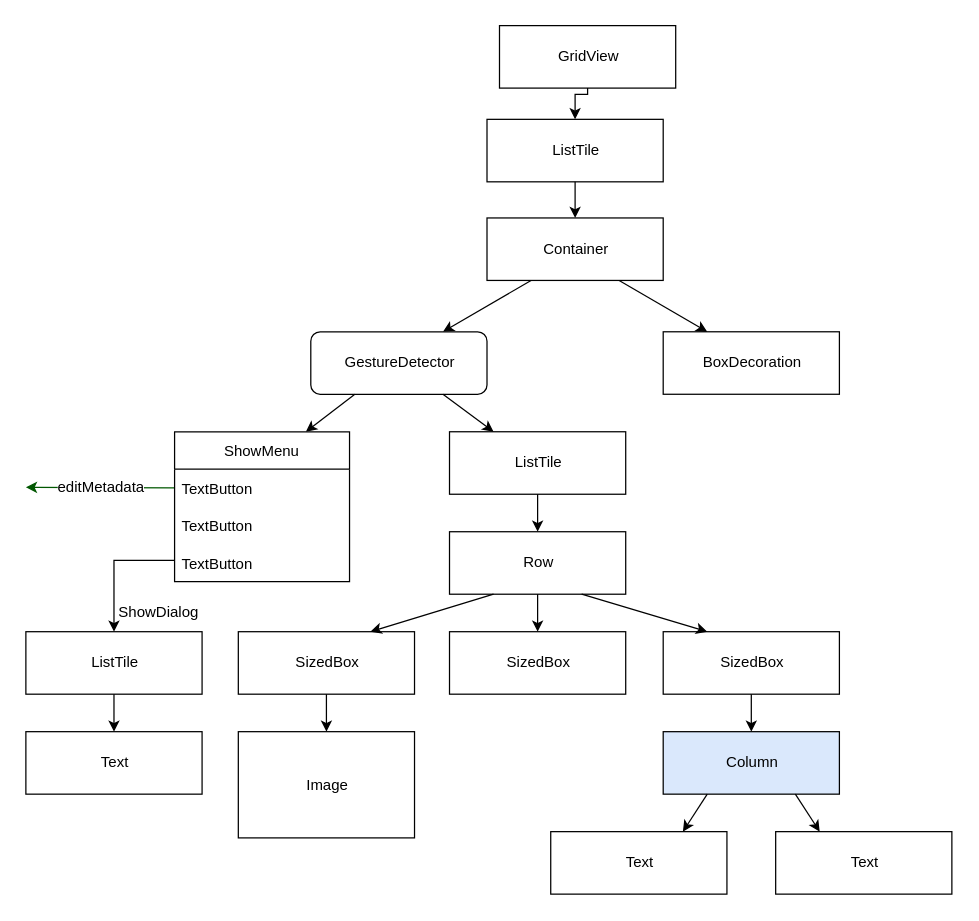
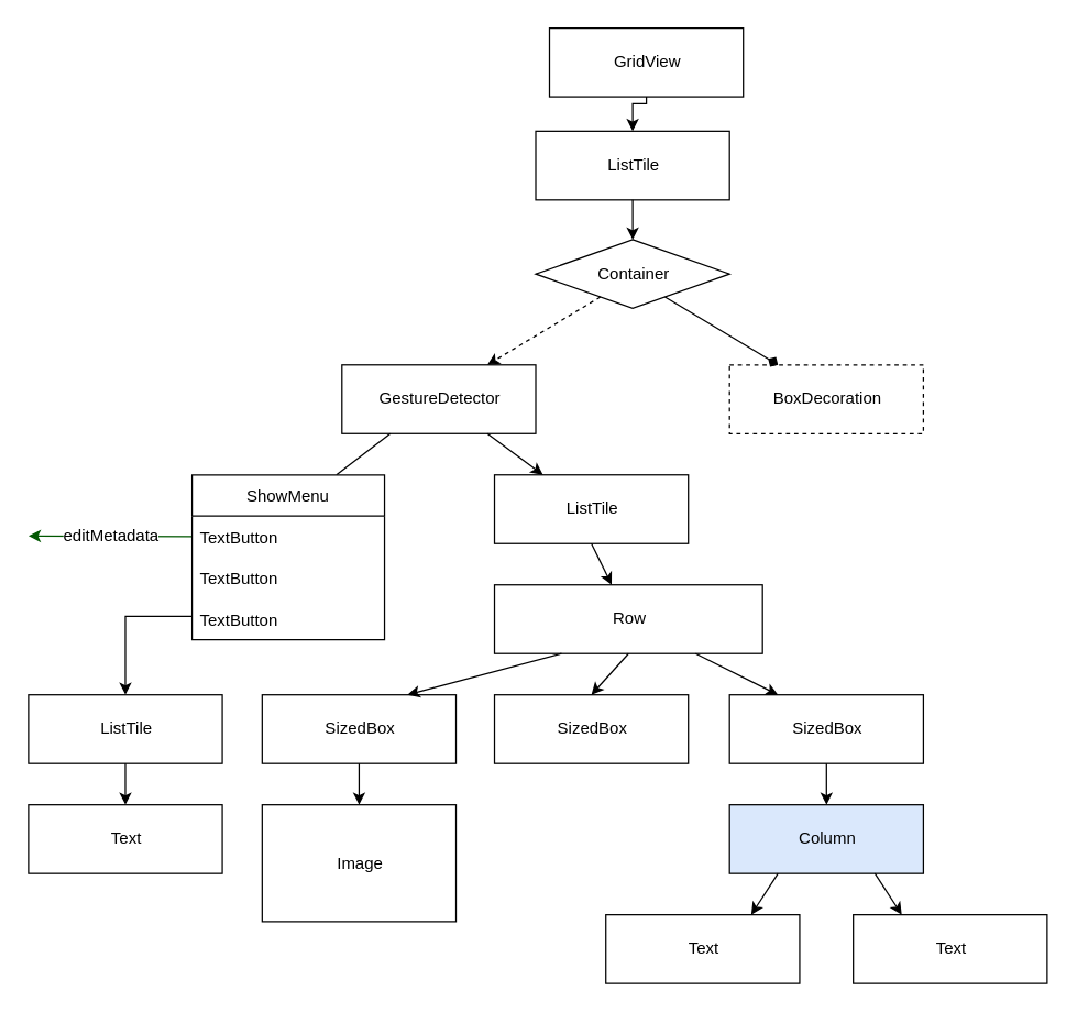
  <mxCell id="0" />
  <mxCell id="1" parent="0" />
  <mxCell id="2" value="GridView" style="html=1;" parent="1" vertex="1"><mxGeometry x="399" y="20" width="141" height="50" as="geometry" /></mxCell>
  <mxCell id="3" value="" style="edgeStyle=orthogonalEdgeStyle;rounded=0;orthogonalLoop=1;jettySize=auto;html=1;fontSize=12;startArrow=classic;startFill=1;endArrow=none;endFill=0;" parent="1" source="4" target="2" edge="1"><mxGeometry relative="1" as="geometry" /></mxCell>
  <mxCell id="4" value="ListTile" style="html=1;" parent="1" vertex="1"><mxGeometry x="389" y="95" width="141" height="50" as="geometry" /></mxCell>
  <mxCell id="5" style="edgeStyle=none;rounded=0;orthogonalLoop=1;jettySize=auto;html=1;entryX=0.5;entryY=1;entryDx=0;entryDy=0;fontSize=12;startArrow=classic;startFill=1;endArrow=none;endFill=0;" parent="1" source="6" target="4" edge="1"><mxGeometry relative="1" as="geometry" /></mxCell>
- <mxCell id="6" value="Container" style="html=1;" parent="1" vertex="1"><mxGeometry x="389" y="173.91" width="141" height="50" as="geometry" /></mxCell>
- <mxCell id="7" value="" style="endArrow=classic;html=1;rounded=0;fontSize=14;exitX=0.25;exitY=1;exitDx=0;exitDy=0;entryX=0.75;entryY=0;entryDx=0;entryDy=0;" parent="1" source="6" target="9" edge="1"><mxGeometry width="50" height="50" relative="1" as="geometry"><mxPoint x="819" y="303.91" as="sourcePoint" /><mxPoint x="459.5" y="253.91" as="targetPoint" /></mxGeometry></mxCell>
- <mxCell id="8" value="BoxDecoration" style="html=1;" parent="1" vertex="1"><mxGeometry x="530" y="265" width="141" height="50" as="geometry" /></mxCell>
- <mxCell id="9" value="GestureDetector" style="html=1;rounded=1;" parent="1" vertex="1"><mxGeometry x="248" y="265" width="141" height="50" as="geometry" /></mxCell>
+ <mxCell id="6" value="Container" style="rhombus;html=1;" parent="1" vertex="1"><mxGeometry x="389" y="173.91" width="141" height="50" as="geometry" /></mxCell>
+ <mxCell id="7" value="" style="endArrow=classic;html=1;rounded=0;fontSize=14;exitX=0.25;exitY=1;exitDx=0;exitDy=0;entryX=0.75;entryY=0;entryDx=0;entryDy=0;dashed=1;" parent="1" source="6" target="9" edge="1"><mxGeometry width="50" height="50" relative="1" as="geometry"><mxPoint x="819" y="303.91" as="sourcePoint" /><mxPoint x="459.5" y="253.91" as="targetPoint" /></mxGeometry></mxCell>
+ <mxCell id="8" value="BoxDecoration" style="html=1;dashed=1;" parent="1" vertex="1"><mxGeometry x="530" y="265" width="141" height="50" as="geometry" /></mxCell>
+ <mxCell id="9" value="GestureDetector" style="html=1;" parent="1" vertex="1"><mxGeometry x="248" y="265" width="141" height="50" as="geometry" /></mxCell>
  <mxCell id="10" value="" style="endArrow=classic;html=1;rounded=0;fontSize=12;exitX=0;exitY=0.5;exitDx=0;exitDy=0;fillColor=#008a00;strokeColor=#005700;" parent="1" source="18" edge="1"><mxGeometry relative="1" as="geometry"><mxPoint x="129" y="390.47" as="sourcePoint" /><mxPoint x="20" y="389.47" as="targetPoint" /></mxGeometry></mxCell>
  <mxCell id="11" value="editMetadata" style="edgeLabel;resizable=0;html=1;align=center;verticalAlign=middle;fontSize=12;" parent="10" connectable="0" vertex="1"><mxGeometry relative="1" as="geometry" /></mxCell>
- <mxCell id="12" value="" style="endArrow=classic;html=1;rounded=0;fontSize=14;exitX=0.75;exitY=1;exitDx=0;exitDy=0;entryX=0.25;entryY=0;entryDx=0;entryDy=0;" parent="1" source="6" target="8" edge="1"><mxGeometry width="50" height="50" relative="1" as="geometry"><mxPoint x="434.25" y="223.91" as="sourcePoint" /><mxPoint x="363.75" y="275" as="targetPoint" /></mxGeometry></mxCell>
+ <mxCell id="12" value="" style="endArrow=diamond;html=1;rounded=0;fontSize=14;exitX=0.75;exitY=1;exitDx=0;exitDy=0;entryX=0.25;entryY=0;entryDx=0;entryDy=0;" parent="1" source="6" target="8" edge="1"><mxGeometry width="50" height="50" relative="1" as="geometry"><mxPoint x="434.25" y="223.91" as="sourcePoint" /><mxPoint x="363.75" y="275" as="targetPoint" /></mxGeometry></mxCell>
  <mxCell id="13" value="ListTile" style="html=1;" parent="1" vertex="1"><mxGeometry x="359" y="345" width="141" height="50" as="geometry" /></mxCell>
- <mxCell id="14" value="Row" style="html=1;" parent="1" vertex="1"><mxGeometry x="359" y="425" width="141" height="50" as="geometry" /></mxCell>
+ <mxCell id="14" value="Row" style="html=1;" parent="1" vertex="1"><mxGeometry x="359" y="425" width="195" height="50" as="geometry" /></mxCell>
  <mxCell id="15" value="SizedBox" style="html=1;" parent="1" vertex="1"><mxGeometry x="359" y="505" width="141" height="50" as="geometry" /></mxCell>
- <mxCell id="16" value="" style="endArrow=classic;html=1;rounded=0;fontSize=14;exitX=0.25;exitY=1;exitDx=0;exitDy=0;entryX=0.75;entryY=0;entryDx=0;entryDy=0;" parent="1" source="9" target="17" edge="1"><mxGeometry width="50" height="50" relative="1" as="geometry"><mxPoint x="269.5" y="315" as="sourcePoint" /><mxPoint x="199.5" y="375" as="targetPoint" /></mxGeometry></mxCell>
+ <mxCell id="16" value="" style="endArrow=none;html=1;rounded=0;fontSize=14;exitX=0.25;exitY=1;exitDx=0;exitDy=0;entryX=0.75;entryY=0;entryDx=0;entryDy=0;" parent="1" source="9" target="17" edge="1"><mxGeometry width="50" height="50" relative="1" as="geometry"><mxPoint x="269.5" y="315" as="sourcePoint" /><mxPoint x="199.5" y="375" as="targetPoint" /></mxGeometry></mxCell>
  <mxCell id="17" value="ShowMenu" style="swimlane;fontStyle=0;childLayout=stackLayout;horizontal=1;startSize=30;horizontalStack=0;resizeParent=1;resizeParentMax=0;resizeLast=0;collapsible=1;marginBottom=0;fontSize=12;" parent="1" vertex="1"><mxGeometry x="139" y="345" width="140" height="120" as="geometry" /></mxCell>
  <mxCell id="18" value="TextButton" style="text;strokeColor=none;fillColor=none;align=left;verticalAlign=middle;spacingLeft=4;spacingRight=4;overflow=hidden;points=[[0,0.5],[1,0.5]];portConstraint=eastwest;rotatable=0;fontSize=12;" parent="17" vertex="1"><mxGeometry y="30" width="140" height="30" as="geometry" /></mxCell>
  <mxCell id="19" value="TextButton" style="text;strokeColor=none;fillColor=none;align=left;verticalAlign=middle;spacingLeft=4;spacingRight=4;overflow=hidden;points=[[0,0.5],[1,0.5]];portConstraint=eastwest;rotatable=0;fontSize=12;" parent="17" vertex="1"><mxGeometry y="60" width="140" height="30" as="geometry" /></mxCell>
  <mxCell id="20" value="TextButton" style="text;strokeColor=none;fillColor=none;align=left;verticalAlign=middle;spacingLeft=4;spacingRight=4;overflow=hidden;points=[[0,0.5],[1,0.5]];portConstraint=eastwest;rotatable=0;fontSize=12;" parent="17" vertex="1"><mxGeometry y="90" width="140" height="30" as="geometry" /></mxCell>
  <mxCell id="21" value="SizedBox" style="html=1;" parent="1" vertex="1"><mxGeometry x="530" y="505" width="141" height="50" as="geometry" /></mxCell>
  <mxCell id="22" value="SizedBox" style="html=1;" parent="1" vertex="1"><mxGeometry x="190" y="505" width="141" height="50" as="geometry" /></mxCell>
  <mxCell id="23" value="Column" style="html=1;fillColor=#dae8fc;" parent="1" vertex="1"><mxGeometry x="530" y="585" width="141" height="50" as="geometry" /></mxCell>
  <mxCell id="24" value="Text" style="html=1;" parent="1" vertex="1"><mxGeometry x="440" y="665" width="141" height="50" as="geometry" /></mxCell>
  <mxCell id="25" value="Text" style="html=1;" parent="1" vertex="1"><mxGeometry x="620" y="665" width="141" height="50" as="geometry" /></mxCell>
  <mxCell id="26" value="" style="endArrow=classic;html=1;rounded=0;fontSize=12;exitX=0.75;exitY=1;exitDx=0;exitDy=0;entryX=0.25;entryY=0;entryDx=0;entryDy=0;" parent="1" source="9" target="13" edge="1"><mxGeometry width="50" height="50" relative="1" as="geometry"><mxPoint x="430" y="385" as="sourcePoint" /><mxPoint x="480" y="335" as="targetPoint" /></mxGeometry></mxCell>
  <mxCell id="27" value="" style="endArrow=classic;html=1;rounded=0;fontSize=12;exitX=0.5;exitY=1;exitDx=0;exitDy=0;" parent="1" source="13" target="14" edge="1"><mxGeometry width="50" height="50" relative="1" as="geometry"><mxPoint x="580.25" y="375" as="sourcePoint" /><mxPoint x="620.75" y="415" as="targetPoint" /></mxGeometry></mxCell>
  <mxCell id="28" value="" style="endArrow=classic;html=1;rounded=0;fontSize=12;exitX=0.5;exitY=1;exitDx=0;exitDy=0;entryX=0.5;entryY=0;entryDx=0;entryDy=0;" parent="1" source="14" target="15" edge="1"><mxGeometry width="50" height="50" relative="1" as="geometry"><mxPoint x="439.5" y="405" as="sourcePoint" /><mxPoint x="439.5" y="435" as="targetPoint" /></mxGeometry></mxCell>
  <mxCell id="29" value="" style="endArrow=classic;html=1;rounded=0;fontSize=12;exitX=0.25;exitY=1;exitDx=0;exitDy=0;entryX=0.75;entryY=0;entryDx=0;entryDy=0;" parent="1" source="14" target="22" edge="1"><mxGeometry width="50" height="50" relative="1" as="geometry"><mxPoint x="439.5" y="485" as="sourcePoint" /><mxPoint x="439.5" y="515" as="targetPoint" /></mxGeometry></mxCell>
  <mxCell id="30" value="" style="endArrow=classic;html=1;rounded=0;fontSize=12;exitX=0.75;exitY=1;exitDx=0;exitDy=0;entryX=0.25;entryY=0;entryDx=0;entryDy=0;" parent="1" source="14" target="21" edge="1"><mxGeometry width="50" height="50" relative="1" as="geometry"><mxPoint x="404.25" y="485" as="sourcePoint" /><mxPoint x="305.75" y="515" as="targetPoint" /></mxGeometry></mxCell>
  <mxCell id="31" value="" style="endArrow=classic;html=1;rounded=0;fontSize=12;exitX=0.5;exitY=1;exitDx=0;exitDy=0;" parent="1" source="21" target="23" edge="1"><mxGeometry width="50" height="50" relative="1" as="geometry"><mxPoint x="700" y="535" as="sourcePoint" /><mxPoint x="800.5" y="565" as="targetPoint" /></mxGeometry></mxCell>
  <mxCell id="32" value="" style="endArrow=classic;html=1;rounded=0;fontSize=12;exitX=0.25;exitY=1;exitDx=0;exitDy=0;entryX=0.75;entryY=0;entryDx=0;entryDy=0;" parent="1" source="23" target="24" edge="1"><mxGeometry width="50" height="50" relative="1" as="geometry"><mxPoint x="610.5" y="565" as="sourcePoint" /><mxPoint x="610.5" y="595" as="targetPoint" /></mxGeometry></mxCell>
  <mxCell id="33" value="" style="endArrow=classic;html=1;rounded=0;fontSize=12;exitX=0.75;exitY=1;exitDx=0;exitDy=0;entryX=0.25;entryY=0;entryDx=0;entryDy=0;" parent="1" source="23" target="25" edge="1"><mxGeometry width="50" height="50" relative="1" as="geometry"><mxPoint x="575.25" y="645" as="sourcePoint" /><mxPoint x="555.75" y="675" as="targetPoint" /></mxGeometry></mxCell>
  <mxCell id="34" style="edgeStyle=none;rounded=0;orthogonalLoop=1;jettySize=auto;html=1;fontSize=12;startArrow=classic;startFill=1;endArrow=none;endFill=0;" parent="1" source="35" target="22" edge="1"><mxGeometry relative="1" as="geometry" /></mxCell>
  <mxCell id="35" value="Image" style="html=1;" parent="1" vertex="1"><mxGeometry x="190" y="585" width="141" height="85" as="geometry" /></mxCell>
  <mxCell id="36" value="" style="endArrow=classic;html=1;rounded=0;fontSize=14;exitX=0.25;exitY=1;exitDx=0;exitDy=0;entryX=0.5;entryY=0;entryDx=0;entryDy=0;edgeStyle=orthogonalEdgeStyle;" edge="1" parent="1" target="37"><mxGeometry width="50" height="50" relative="1" as="geometry"><mxPoint x="139" y="448" as="sourcePoint" /><mxPoint x="68.5" y="489.09" as="targetPoint" /><Array as="points"><mxPoint x="91" y="448" /></Array></mxGeometry></mxCell>
  <mxCell id="37" value="ListTile" style="html=1;" vertex="1" parent="1"><mxGeometry x="20" y="505" width="141" height="50" as="geometry" /></mxCell>
- <mxCell id="38" value="ShowDialog" style="text;html=1;align=center;verticalAlign=middle;resizable=0;points=[];autosize=1;strokeColor=none;fillColor=none;" vertex="1" parent="1"><mxGeometry x="86" y="480" width="80" height="20" as="geometry" /></mxCell>
  <mxCell id="39" style="edgeStyle=none;rounded=0;orthogonalLoop=1;jettySize=auto;html=1;fontSize=12;startArrow=classic;startFill=1;endArrow=none;endFill=0;" edge="1" parent="1" source="40"><mxGeometry relative="1" as="geometry"><mxPoint x="90.5" y="555" as="targetPoint" /></mxGeometry></mxCell>
  <mxCell id="40" value="Text" style="html=1;" vertex="1" parent="1"><mxGeometry x="20" y="585" width="141" height="50" as="geometry" /></mxCell>
